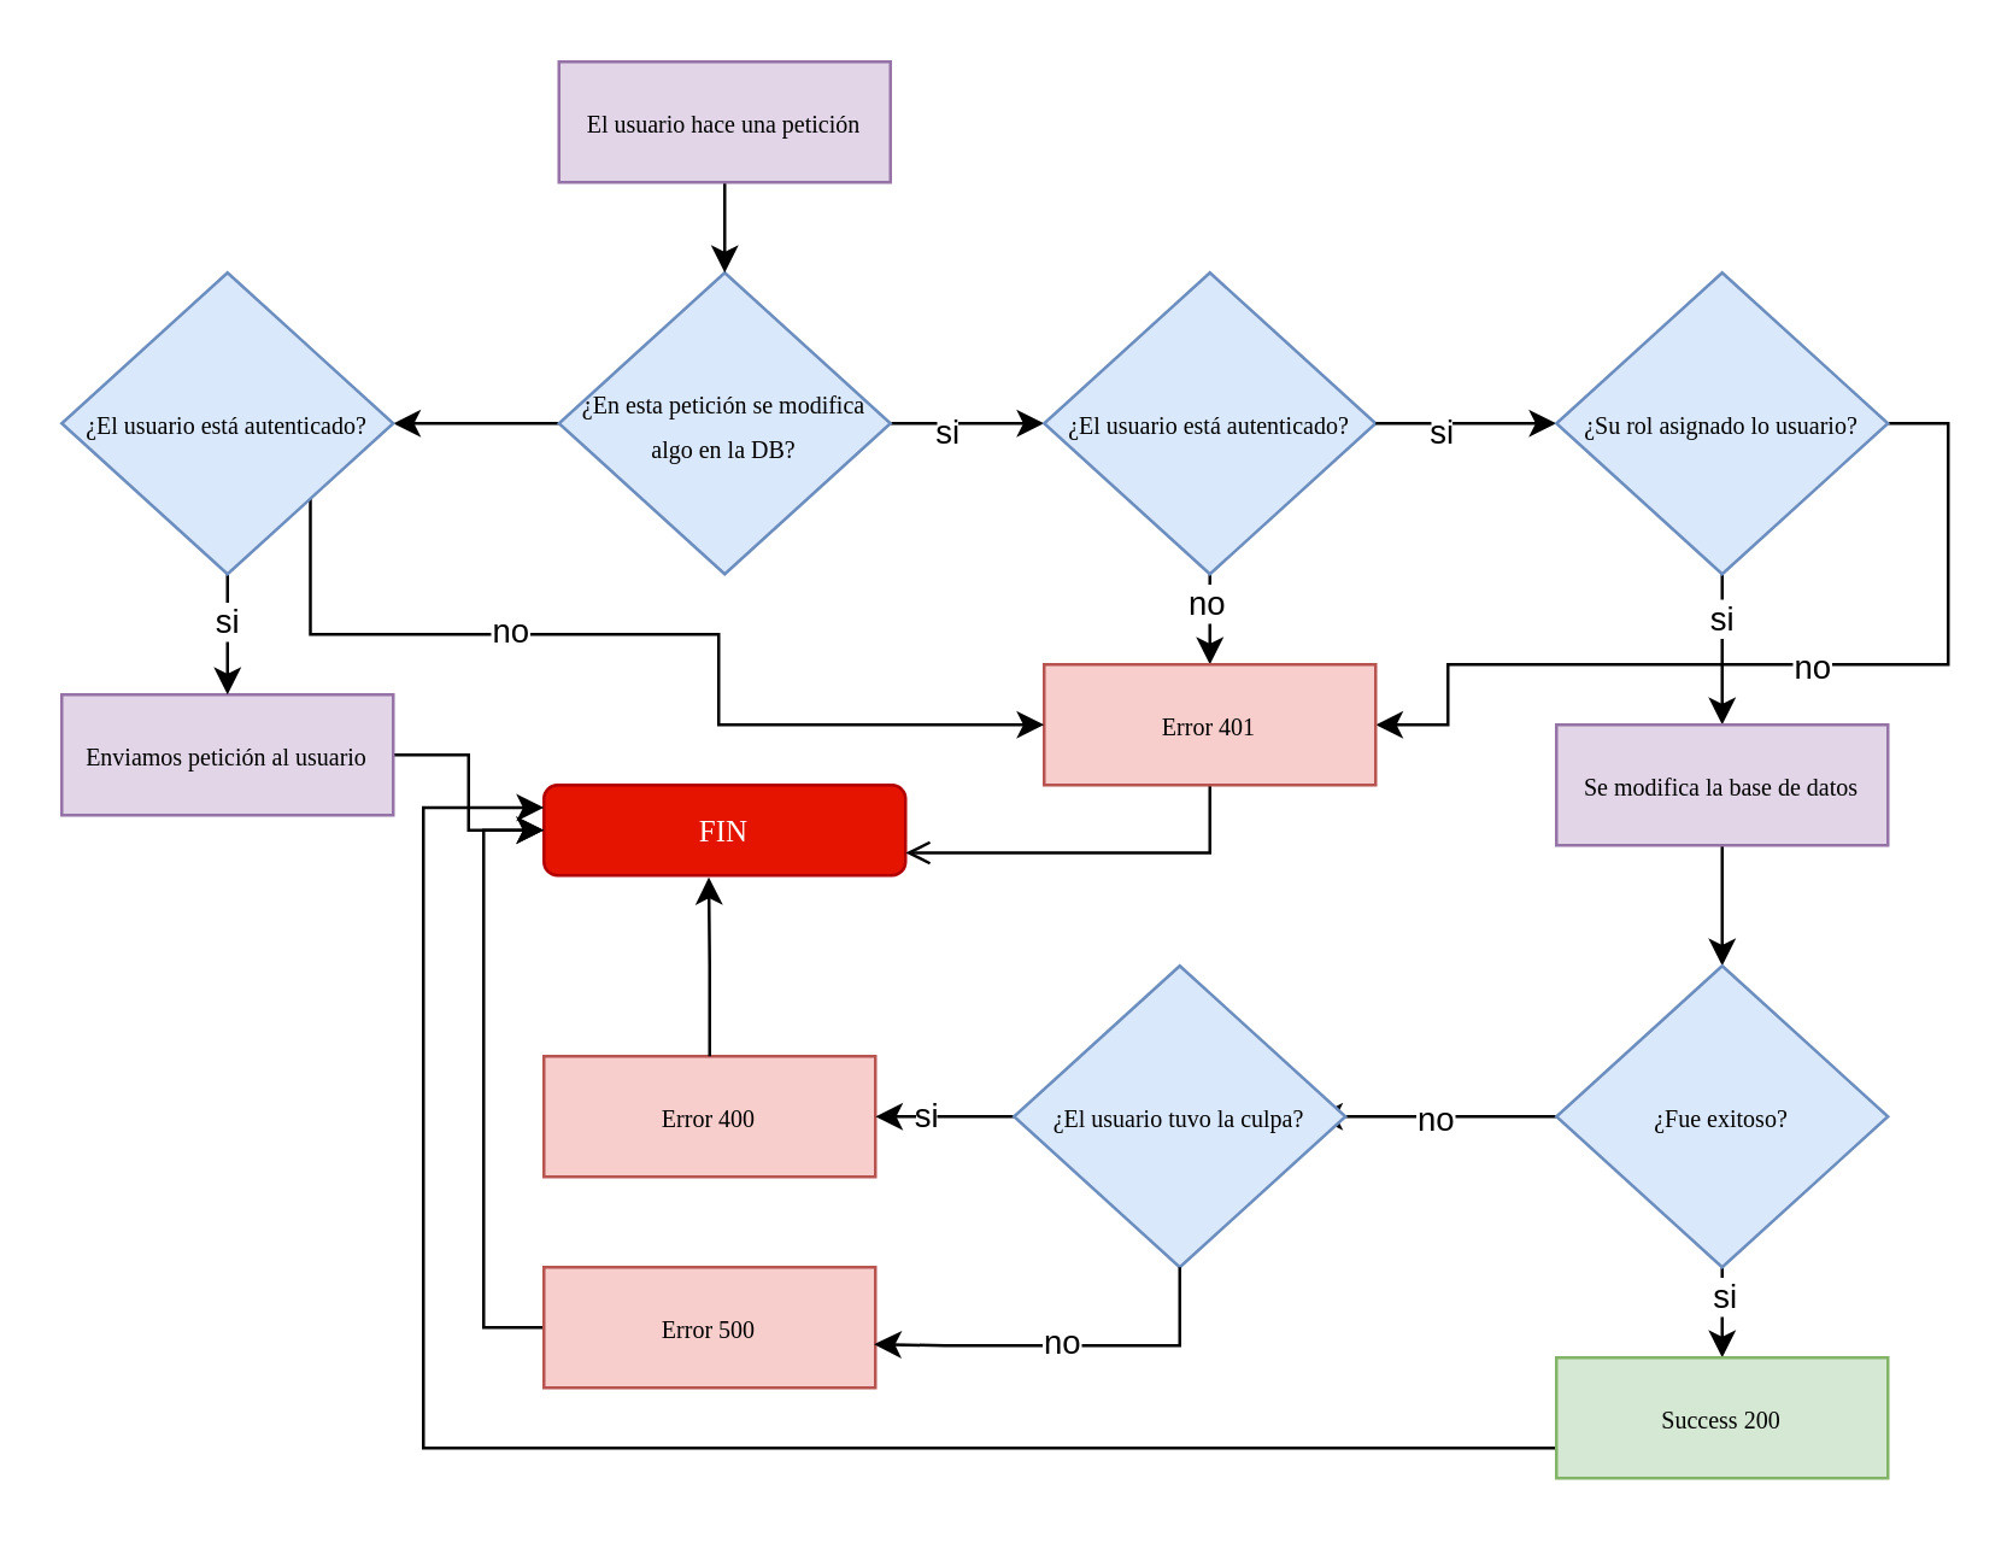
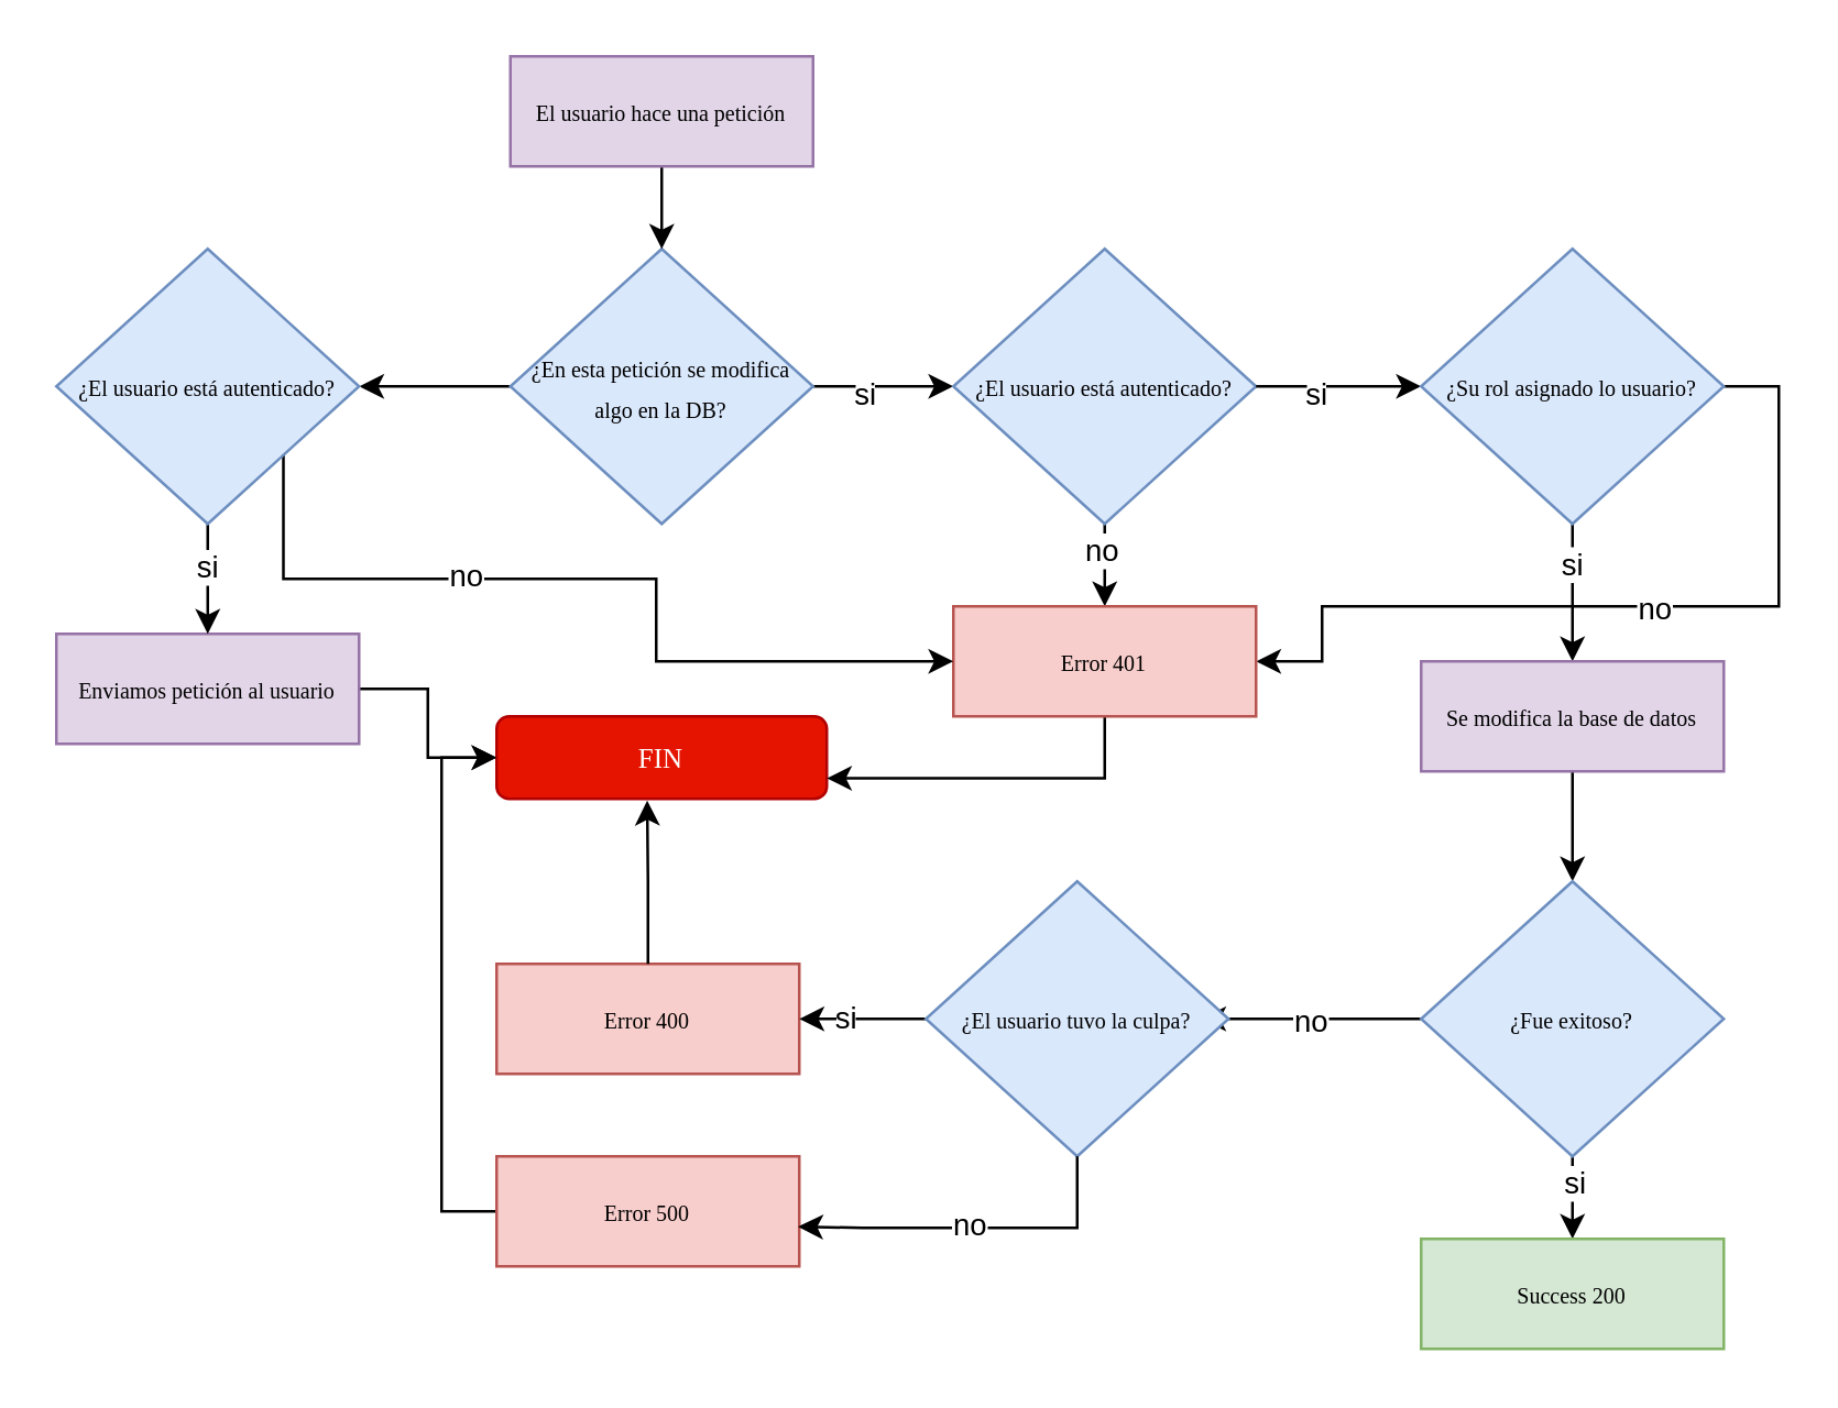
  <mxCell id="0" />
  <mxCell id="1" parent="0" />
  <mxCell id="2" style="edgeStyle=orthogonalEdgeStyle;rounded=0;orthogonalLoop=1;jettySize=auto;html=1;entryX=0;entryY=0.5;entryDx=0;entryDy=0;" parent="1" source="5" target="10" edge="1"><mxGeometry relative="1" as="geometry"><mxPoint x="366" y="140" as="targetPoint" /></mxGeometry></mxCell>
  <mxCell id="3" value="si" style="edgeLabel;html=1;align=center;verticalAlign=middle;resizable=0;points=[];" parent="2" connectable="0" vertex="1"><mxGeometry x="-0.305" y="-2" relative="1" as="geometry"><mxPoint as="offset" /></mxGeometry></mxCell>
  <mxCell id="4" style="edgeStyle=orthogonalEdgeStyle;rounded=0;orthogonalLoop=1;jettySize=auto;html=1;entryX=1;entryY=0.5;entryDx=0;entryDy=0;" parent="1" source="5" target="46" edge="1"><mxGeometry relative="1" as="geometry" /></mxCell>
  <mxCell id="5" value="&lt;font style=&quot;font-size: 8px;&quot; data-font-src=&quot;https://fonts.googleapis.com/css?family=Fira+Code&quot; face=&quot;Fira Code&quot;&gt;¿En esta petición se modifica algo en la DB?&lt;/font&gt;" style="rhombus;whiteSpace=wrap;html=1;fillColor=#dae8fc;strokeColor=#6c8ebf;" parent="1" vertex="1"><mxGeometry x="185" y="90" width="110" height="100" as="geometry" /></mxCell>
  <mxCell id="6" style="edgeStyle=orthogonalEdgeStyle;rounded=0;orthogonalLoop=1;jettySize=auto;html=1;exitX=0.5;exitY=1;exitDx=0;exitDy=0;entryX=0.5;entryY=0;entryDx=0;entryDy=0;" parent="1" source="7" target="5" edge="1"><mxGeometry relative="1" as="geometry" /></mxCell>
  <mxCell id="7" value="&lt;font data-font-src=&quot;https://fonts.googleapis.com/css?family=Fira+Code&quot; face=&quot;Fira Code&quot; style=&quot;font-size: 8px;&quot;&gt;El usuario hace una petición&lt;/font&gt;" style="rounded=0;whiteSpace=wrap;html=1;fillColor=#e1d5e7;strokeColor=#9673a6;" parent="1" vertex="1"><mxGeometry x="185" y="20" width="110" height="40" as="geometry" /></mxCell>
  <mxCell id="8" value="" style="edgeStyle=orthogonalEdgeStyle;rounded=0;orthogonalLoop=1;jettySize=auto;html=1;" parent="1" source="10" target="22" edge="1"><mxGeometry relative="1" as="geometry" /></mxCell>
  <mxCell id="9" value="no" style="edgeLabel;html=1;align=center;verticalAlign=middle;resizable=0;points=[];" parent="8" connectable="0" vertex="1"><mxGeometry x="-0.64" y="-2" relative="1" as="geometry"><mxPoint as="offset" /></mxGeometry></mxCell>
  <mxCell id="10" value="&lt;font data-font-src=&quot;https://fonts.googleapis.com/css?family=Fira+Code&quot; face=&quot;Fira Code&quot; style=&quot;font-size: 8px;&quot;&gt;¿El usuario está autenticado?&lt;/font&gt;" style="rhombus;whiteSpace=wrap;html=1;fillColor=#dae8fc;strokeColor=#6c8ebf;" parent="1" vertex="1"><mxGeometry x="346" y="90" width="110" height="100" as="geometry" /></mxCell>
  <mxCell id="11" style="edgeStyle=orthogonalEdgeStyle;rounded=0;orthogonalLoop=1;jettySize=auto;html=1;exitX=1;exitY=0.5;exitDx=0;exitDy=0;entryX=0;entryY=0.5;entryDx=0;entryDy=0;" parent="1" source="10" target="17" edge="1"><mxGeometry relative="1" as="geometry"><mxPoint x="547" y="139.79" as="targetPoint" /><mxPoint x="476" y="139.79" as="sourcePoint" /></mxGeometry></mxCell>
  <mxCell id="12" value="si" style="edgeLabel;html=1;align=center;verticalAlign=middle;resizable=0;points=[];" parent="11" connectable="0" vertex="1"><mxGeometry x="-0.305" y="-2" relative="1" as="geometry"><mxPoint as="offset" /></mxGeometry></mxCell>
  <mxCell id="13" style="edgeStyle=orthogonalEdgeStyle;rounded=0;orthogonalLoop=1;jettySize=auto;html=1;entryX=0.5;entryY=0;entryDx=0;entryDy=0;" parent="1" source="17" target="19" edge="1"><mxGeometry relative="1" as="geometry" /></mxCell>
  <mxCell id="14" value="si" style="edgeLabel;html=1;align=center;verticalAlign=middle;resizable=0;points=[];" parent="13" connectable="0" vertex="1"><mxGeometry x="-0.439" y="-1" relative="1" as="geometry"><mxPoint as="offset" /></mxGeometry></mxCell>
  <mxCell id="15" style="edgeStyle=orthogonalEdgeStyle;rounded=0;orthogonalLoop=1;jettySize=auto;html=1;exitX=1;exitY=0.5;exitDx=0;exitDy=0;entryX=1;entryY=0.5;entryDx=0;entryDy=0;" parent="1" source="17" target="22" edge="1"><mxGeometry relative="1" as="geometry"><Array as="points"><mxPoint x="646" y="140" /><mxPoint x="646" y="220" /><mxPoint x="480" y="220" /><mxPoint x="480" y="240" /></Array></mxGeometry></mxCell>
  <mxCell id="16" value="no" style="edgeLabel;html=1;align=center;verticalAlign=middle;resizable=0;points=[];" parent="15" connectable="0" vertex="1"><mxGeometry x="-0.058" relative="1" as="geometry"><mxPoint as="offset" /></mxGeometry></mxCell>
  <mxCell id="17" value="&lt;font style=&quot;font-size: 8px;&quot; data-font-src=&quot;https://fonts.googleapis.com/css?family=Fira+Code&quot; face=&quot;Fira Code&quot;&gt;¿Su rol asignado&amp;nbsp;lo usuario?&lt;/font&gt;" style="rhombus;whiteSpace=wrap;html=1;fillColor=#dae8fc;strokeColor=#6c8ebf;" parent="1" vertex="1"><mxGeometry x="516" y="90" width="110" height="100" as="geometry" /></mxCell>
  <mxCell id="18" style="edgeStyle=orthogonalEdgeStyle;rounded=0;orthogonalLoop=1;jettySize=auto;html=1;" parent="1" source="19" target="27" edge="1"><mxGeometry relative="1" as="geometry" /></mxCell>
  <mxCell id="19" value="&lt;font face=&quot;Fira Code&quot;&gt;&lt;span style=&quot;font-size: 8px;&quot;&gt;Se modifica la base de datos&lt;/span&gt;&lt;/font&gt;" style="rounded=0;whiteSpace=wrap;html=1;fillColor=#e1d5e7;strokeColor=#9673a6;" parent="1" vertex="1"><mxGeometry x="516" y="240" width="110" height="40" as="geometry" /></mxCell>
  <mxCell id="20" value="&lt;font size=&quot;1&quot; face=&quot;Fira Code&quot;&gt;FIN&lt;/font&gt;" style="rounded=1;whiteSpace=wrap;html=1;fillColor=#e51400;fontColor=#ffffff;strokeColor=#B20000;" parent="1" vertex="1"><mxGeometry x="180" y="260" width="120" height="30" as="geometry" /></mxCell>
- <mxCell id="21" style="edgeStyle=orthogonalEdgeStyle;rounded=0;orthogonalLoop=1;jettySize=auto;html=1;exitX=0.5;exitY=1;exitDx=0;exitDy=0;entryX=1;entryY=0.75;entryDx=0;entryDy=0;endArrow=open;" parent="1" source="22" target="20" edge="1"><mxGeometry relative="1" as="geometry" /></mxCell>
+ <mxCell id="21" style="edgeStyle=orthogonalEdgeStyle;rounded=0;orthogonalLoop=1;jettySize=auto;html=1;exitX=0.5;exitY=1;exitDx=0;exitDy=0;entryX=1;entryY=0.75;entryDx=0;entryDy=0;" parent="1" source="22" target="20" edge="1"><mxGeometry relative="1" as="geometry" /></mxCell>
  <mxCell id="22" value="&lt;font face=&quot;Fira Code&quot;&gt;&lt;span style=&quot;font-size: 8px;&quot;&gt;Error 401&lt;/span&gt;&lt;/font&gt;" style="rounded=0;whiteSpace=wrap;html=1;fillColor=#f8cecc;strokeColor=#b85450;" parent="1" vertex="1"><mxGeometry x="346" y="220" width="110" height="40" as="geometry" /></mxCell>
  <mxCell id="23" style="edgeStyle=orthogonalEdgeStyle;rounded=0;orthogonalLoop=1;jettySize=auto;html=1;" parent="1" source="27" edge="1"><mxGeometry relative="1" as="geometry"><mxPoint x="436" y="370" as="targetPoint" /></mxGeometry></mxCell>
  <mxCell id="24" value="no" style="edgeLabel;html=1;align=center;verticalAlign=middle;resizable=0;points=[];" parent="23" connectable="0" vertex="1"><mxGeometry x="0.028" relative="1" as="geometry"><mxPoint as="offset" /></mxGeometry></mxCell>
  <mxCell id="25" style="edgeStyle=orthogonalEdgeStyle;rounded=0;orthogonalLoop=1;jettySize=auto;html=1;entryX=0.5;entryY=0;entryDx=0;entryDy=0;" parent="1" source="27" target="38" edge="1"><mxGeometry relative="1" as="geometry" /></mxCell>
  <mxCell id="26" value="si" style="edgeLabel;html=1;align=center;verticalAlign=middle;resizable=0;points=[];" parent="25" connectable="0" vertex="1"><mxGeometry x="-0.626" relative="1" as="geometry"><mxPoint as="offset" /></mxGeometry></mxCell>
  <mxCell id="27" value="&lt;font face=&quot;Fira Code&quot;&gt;&lt;span style=&quot;font-size: 8px;&quot;&gt;¿Fue exitoso?&lt;/span&gt;&lt;/font&gt;" style="rhombus;whiteSpace=wrap;html=1;fillColor=#dae8fc;strokeColor=#6c8ebf;" parent="1" vertex="1"><mxGeometry x="516" y="320" width="110" height="100" as="geometry" /></mxCell>
  <mxCell id="28" value="&lt;font face=&quot;Fira Code&quot;&gt;&lt;span style=&quot;font-size: 8px;&quot;&gt;Error 400&lt;/span&gt;&lt;/font&gt;" style="rounded=0;whiteSpace=wrap;html=1;fillColor=#f8cecc;strokeColor=#b85450;" parent="1" vertex="1"><mxGeometry x="180" y="350" width="110" height="40" as="geometry" /></mxCell>
  <mxCell id="29" value="" style="edgeStyle=orthogonalEdgeStyle;rounded=0;orthogonalLoop=1;jettySize=auto;html=1;" parent="1" source="31" target="28" edge="1"><mxGeometry relative="1" as="geometry" /></mxCell>
  <mxCell id="30" value="si" style="edgeLabel;html=1;align=center;verticalAlign=middle;resizable=0;points=[];" parent="29" connectable="0" vertex="1"><mxGeometry x="0.298" y="-1" relative="1" as="geometry"><mxPoint as="offset" /></mxGeometry></mxCell>
  <mxCell id="31" value="&lt;font face=&quot;Fira Code&quot; style=&quot;font-size: 8px;&quot;&gt;¿El usuario tuvo la culpa?&lt;/font&gt;" style="rhombus;whiteSpace=wrap;html=1;fillColor=#dae8fc;strokeColor=#6c8ebf;" parent="1" vertex="1"><mxGeometry x="336" y="320" width="110" height="100" as="geometry" /></mxCell>
  <mxCell id="32" style="edgeStyle=orthogonalEdgeStyle;rounded=0;orthogonalLoop=1;jettySize=auto;html=1;entryX=0.456;entryY=1.02;entryDx=0;entryDy=0;entryPerimeter=0;" parent="1" source="28" target="20" edge="1"><mxGeometry relative="1" as="geometry" /></mxCell>
  <mxCell id="33" style="edgeStyle=orthogonalEdgeStyle;rounded=0;orthogonalLoop=1;jettySize=auto;html=1;entryX=0;entryY=0.5;entryDx=0;entryDy=0;" parent="1" source="34" target="20" edge="1"><mxGeometry relative="1" as="geometry"><Array as="points"><mxPoint x="160" y="440" /><mxPoint x="160" y="275" /></Array></mxGeometry></mxCell>
  <mxCell id="34" value="&lt;font face=&quot;Fira Code&quot;&gt;&lt;span style=&quot;font-size: 8px;&quot;&gt;Error 500&lt;/span&gt;&lt;/font&gt;" style="rounded=0;whiteSpace=wrap;html=1;fillColor=#f8cecc;strokeColor=#b85450;" parent="1" vertex="1"><mxGeometry x="180" y="420" width="110" height="40" as="geometry" /></mxCell>
  <mxCell id="35" style="edgeStyle=orthogonalEdgeStyle;rounded=0;orthogonalLoop=1;jettySize=auto;html=1;entryX=0.996;entryY=0.639;entryDx=0;entryDy=0;entryPerimeter=0;" parent="1" source="31" target="34" edge="1"><mxGeometry relative="1" as="geometry"><Array as="points"><mxPoint x="391" y="446" /><mxPoint x="313" y="446" /></Array></mxGeometry></mxCell>
  <mxCell id="36" value="no" style="edgeLabel;html=1;align=center;verticalAlign=middle;resizable=0;points=[];" parent="35" connectable="0" vertex="1"><mxGeometry x="0.037" y="-2" relative="1" as="geometry"><mxPoint as="offset" /></mxGeometry></mxCell>
- <mxCell id="37" style="edgeStyle=orthogonalEdgeStyle;rounded=0;orthogonalLoop=1;jettySize=auto;html=1;entryX=0;entryY=0.25;entryDx=0;entryDy=0;" parent="1" source="38" target="20" edge="1"><mxGeometry relative="1" as="geometry"><Array as="points"><mxPoint x="140" y="480" /><mxPoint x="140" y="267" /></Array></mxGeometry></mxCell>
  <mxCell id="38" value="&lt;font face=&quot;Fira Code&quot;&gt;&lt;span style=&quot;font-size: 8px;&quot;&gt;Success 200&lt;/span&gt;&lt;/font&gt;" style="rounded=0;whiteSpace=wrap;html=1;fillColor=#d5e8d4;strokeColor=#82b366;" parent="1" vertex="1"><mxGeometry x="516" y="450" width="110" height="40" as="geometry" /></mxCell>
  <mxCell id="39" style="edgeStyle=orthogonalEdgeStyle;rounded=0;orthogonalLoop=1;jettySize=auto;html=1;" parent="1" source="40" target="20" edge="1"><mxGeometry relative="1" as="geometry" /></mxCell>
  <mxCell id="40" value="&lt;font style=&quot;font-size: 8px;&quot; data-font-src=&quot;https://fonts.googleapis.com/css?family=Fira+Code&quot; face=&quot;Fira Code&quot;&gt;Enviamos petición al usuario&lt;/font&gt;" style="rounded=0;whiteSpace=wrap;html=1;fillColor=#e1d5e7;strokeColor=#9673a6;" parent="1" vertex="1"><mxGeometry x="20" y="230" width="110" height="40" as="geometry" /></mxCell>
  <mxCell id="41" style="edgeStyle=orthogonalEdgeStyle;rounded=0;orthogonalLoop=1;jettySize=auto;html=1;exitX=0.5;exitY=1;exitDx=0;exitDy=0;" parent="1" source="40" target="40" edge="1"><mxGeometry relative="1" as="geometry" /></mxCell>
  <mxCell id="42" style="edgeStyle=orthogonalEdgeStyle;rounded=0;orthogonalLoop=1;jettySize=auto;html=1;" parent="1" source="46" target="40" edge="1"><mxGeometry relative="1" as="geometry" /></mxCell>
  <mxCell id="43" value="si" style="edgeLabel;html=1;align=center;verticalAlign=middle;resizable=0;points=[];" parent="42" connectable="0" vertex="1"><mxGeometry x="-0.235" y="-1" relative="1" as="geometry"><mxPoint as="offset" /></mxGeometry></mxCell>
  <mxCell id="44" style="edgeStyle=orthogonalEdgeStyle;rounded=0;orthogonalLoop=1;jettySize=auto;html=1;exitX=1;exitY=1;exitDx=0;exitDy=0;entryX=0;entryY=0.5;entryDx=0;entryDy=0;" parent="1" source="46" target="22" edge="1"><mxGeometry relative="1" as="geometry"><Array as="points"><mxPoint x="103" y="210" /><mxPoint x="238" y="210" /><mxPoint x="238" y="240" /></Array></mxGeometry></mxCell>
  <mxCell id="45" value="no" style="edgeLabel;html=1;align=center;verticalAlign=middle;resizable=0;points=[];" parent="44" connectable="0" vertex="1"><mxGeometry x="-0.3" y="2" relative="1" as="geometry"><mxPoint as="offset" /></mxGeometry></mxCell>
  <mxCell id="46" value="&lt;font data-font-src=&quot;https://fonts.googleapis.com/css?family=Fira+Code&quot; face=&quot;Fira Code&quot; style=&quot;font-size: 8px;&quot;&gt;¿El usuario está autenticado?&lt;/font&gt;" style="rhombus;whiteSpace=wrap;html=1;fillColor=#dae8fc;strokeColor=#6c8ebf;" parent="1" vertex="1"><mxGeometry x="20" y="90" width="110" height="100" as="geometry" /></mxCell>
